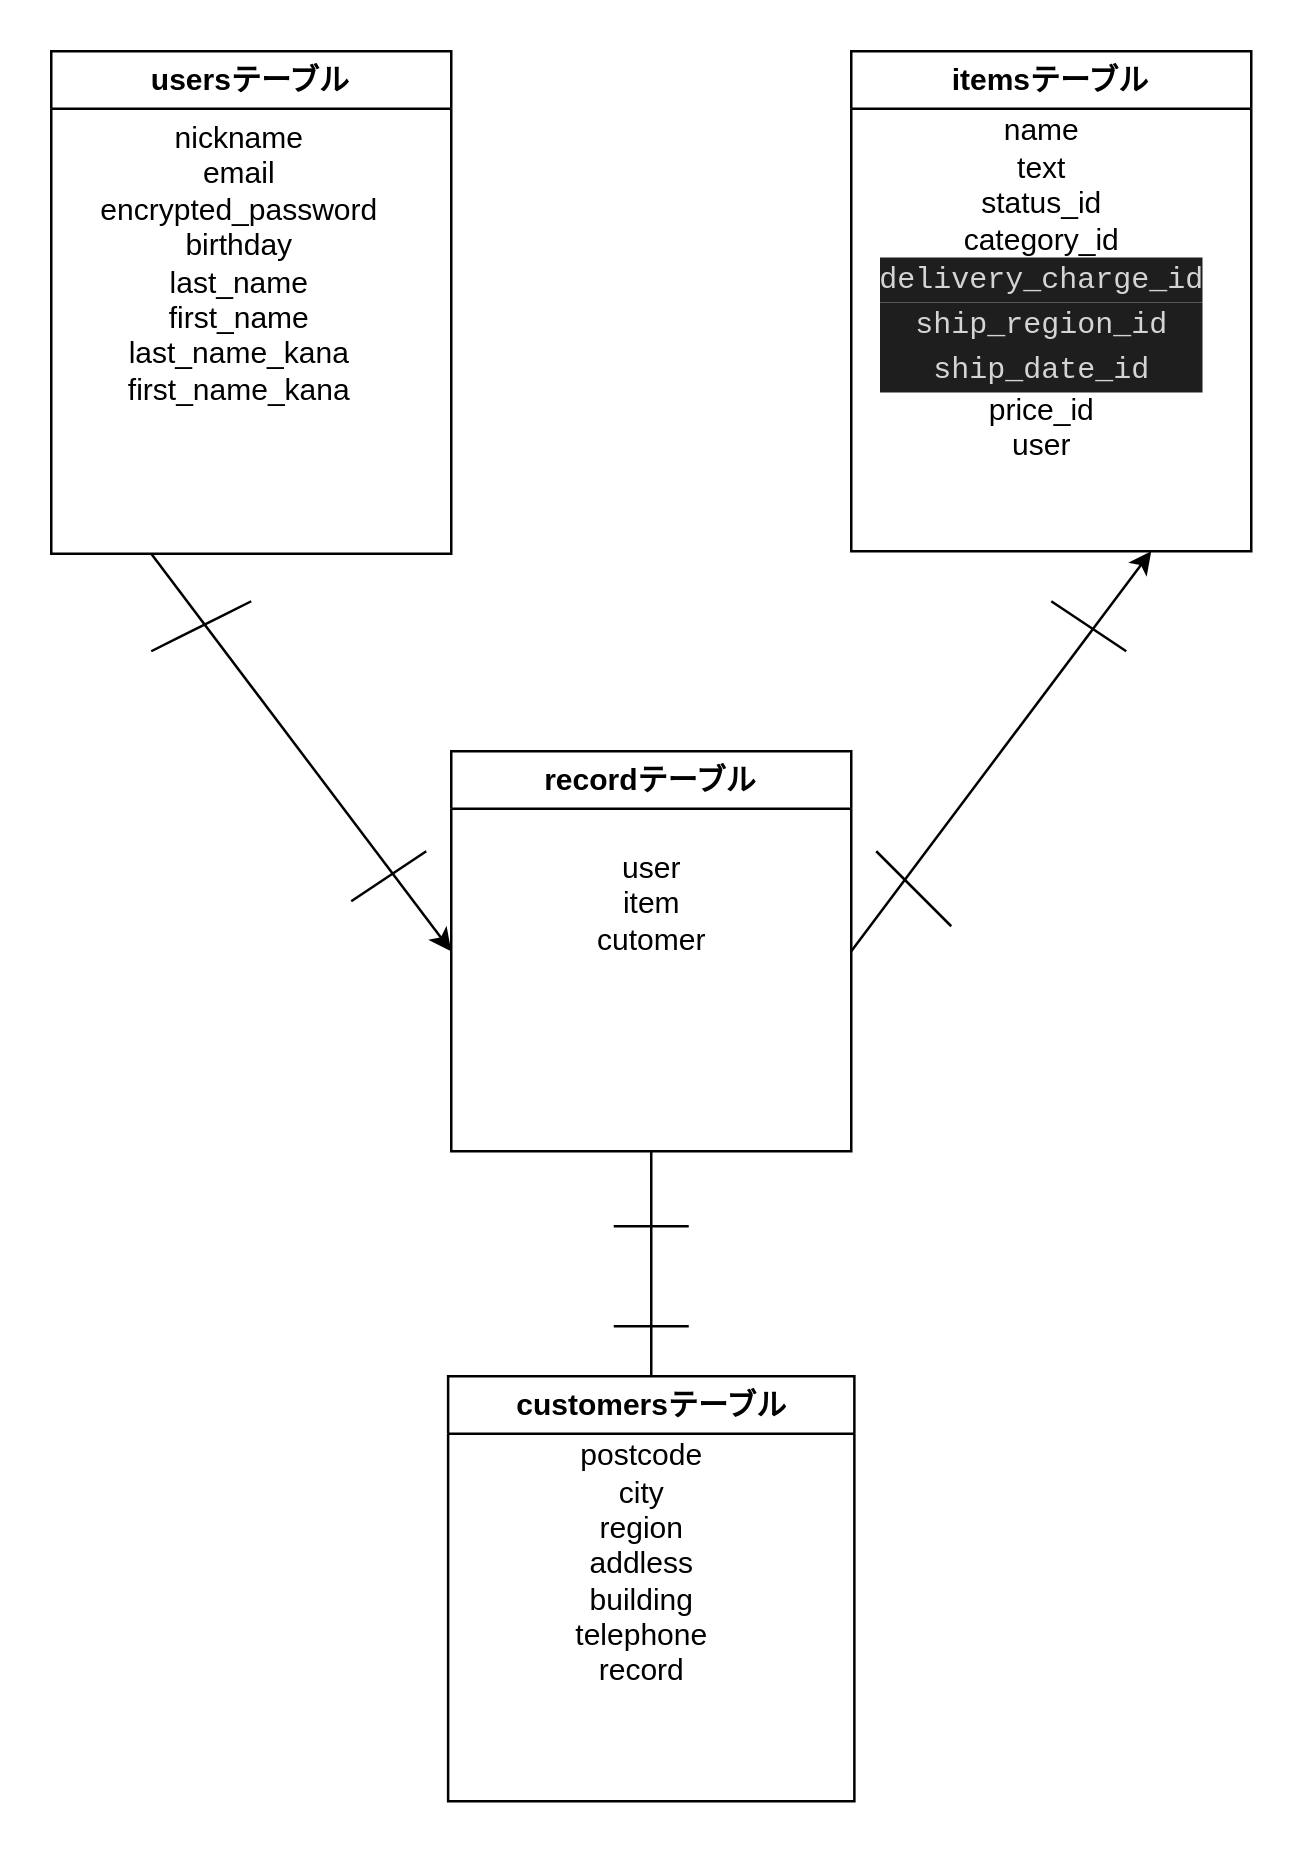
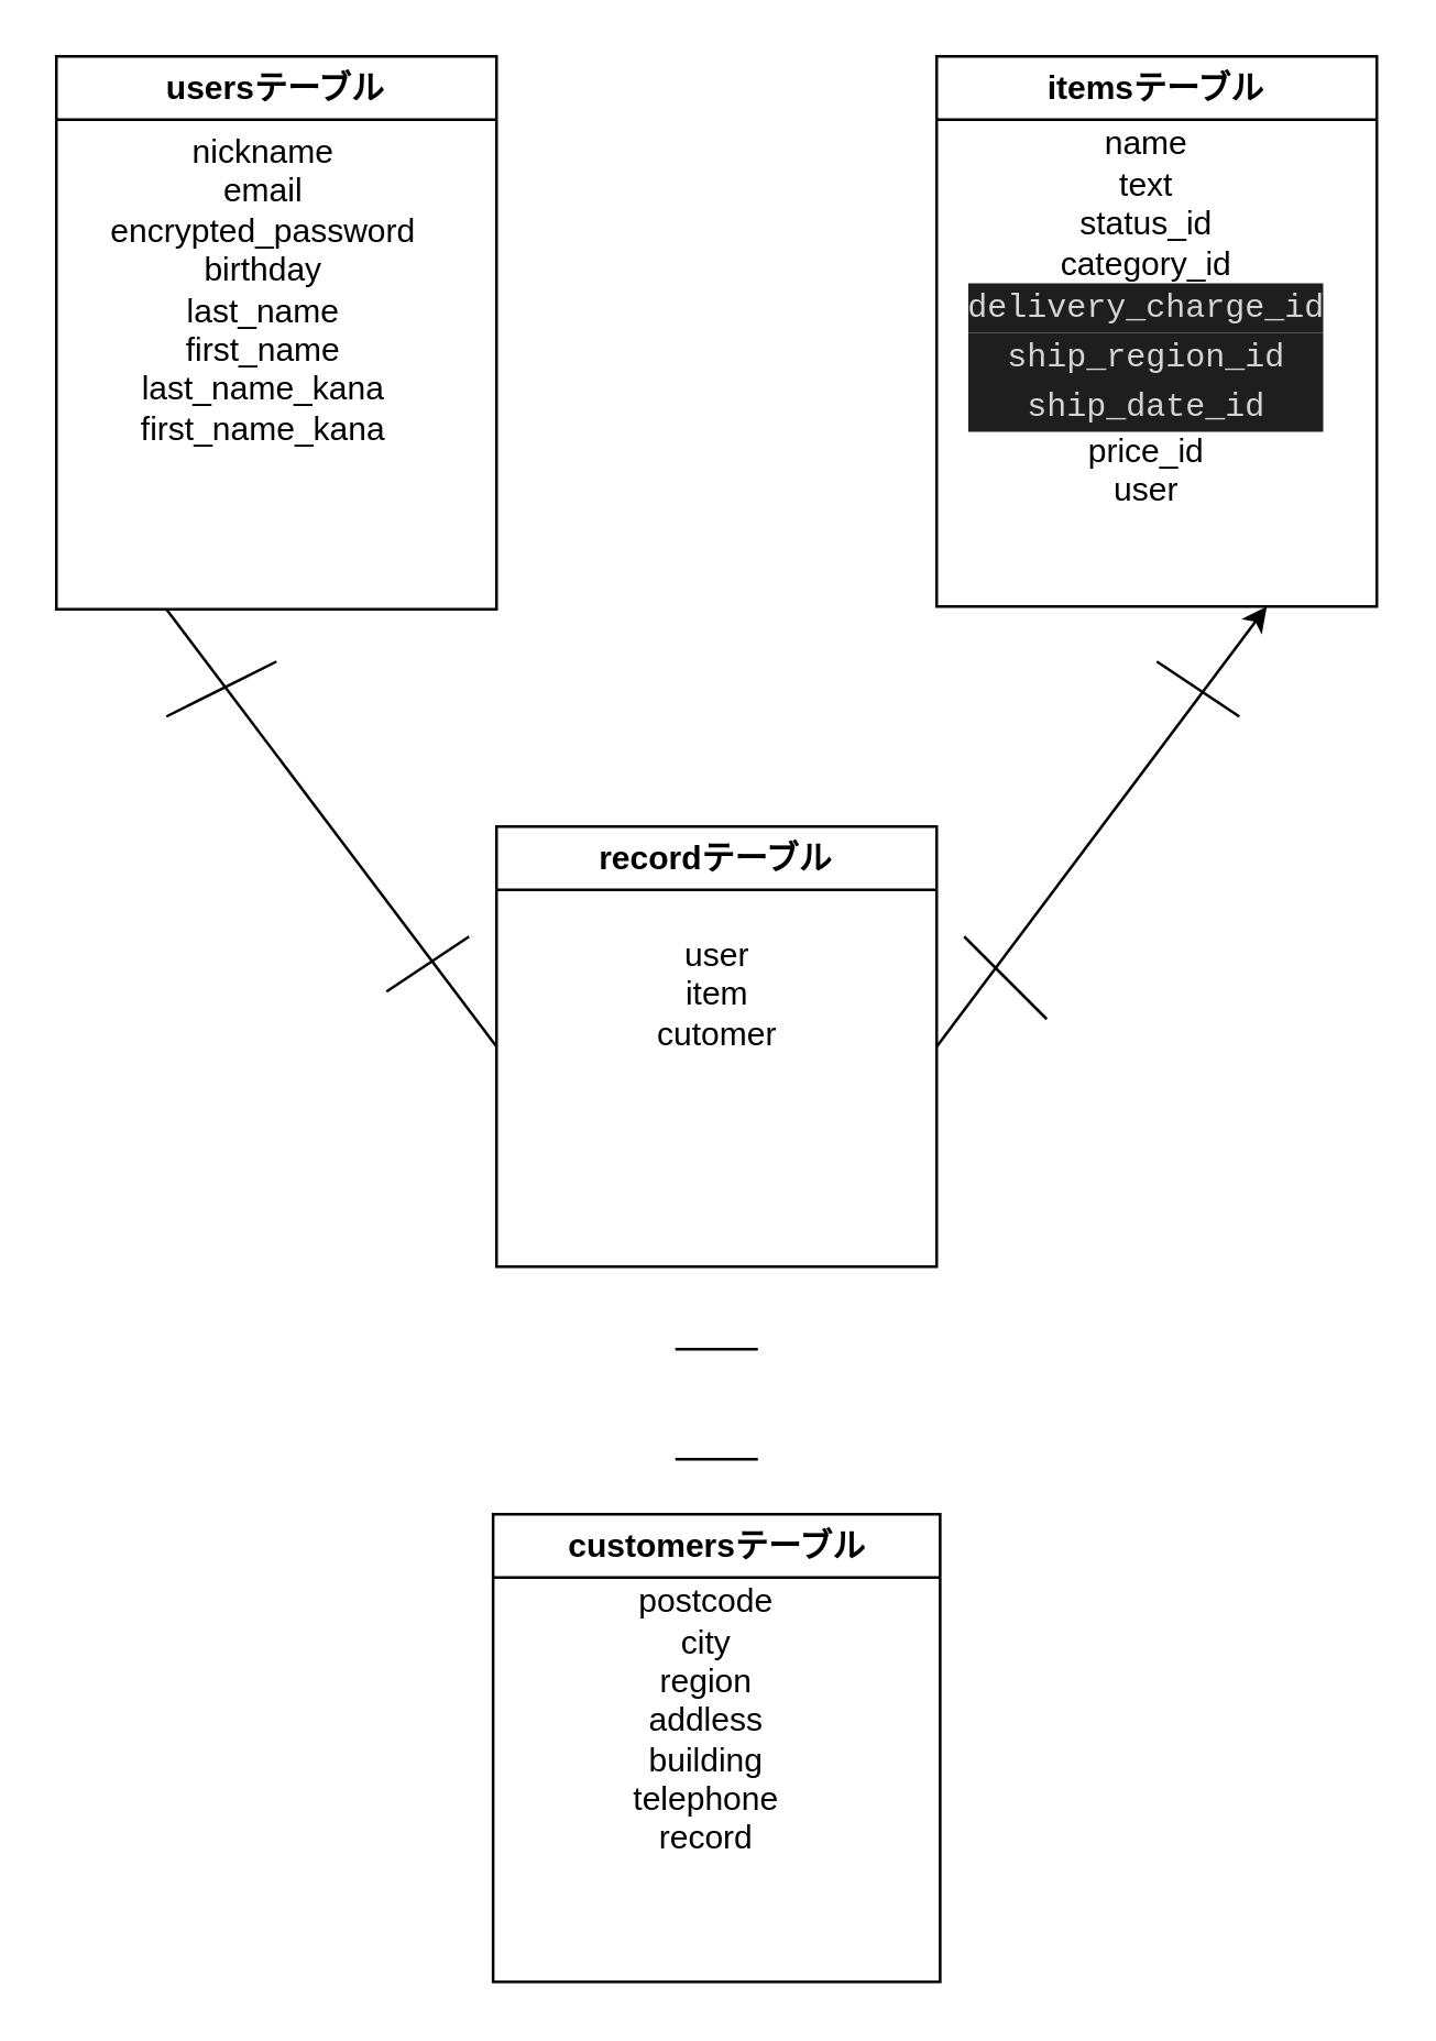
  <mxCell id="0" />
  <mxCell id="1" parent="0" />
- <mxCell id="2" style="edgeStyle=none;html=1;exitX=0.25;exitY=1;exitDx=0;exitDy=0;entryX=0;entryY=0.5;entryDx=0;entryDy=0;" parent="1" source="3" target="7" edge="1"><mxGeometry relative="1" as="geometry" /></mxCell>
+ <mxCell id="2" style="edgeStyle=none;html=1;exitX=0.25;exitY=1;exitDx=0;exitDy=0;entryX=0;entryY=0.5;entryDx=0;entryDy=0;endArrow=none;" parent="1" source="3" target="7" edge="1"><mxGeometry relative="1" as="geometry" /></mxCell>
  <mxCell id="3" value="usersテーブル" style="swimlane;whiteSpace=wrap;html=1;" parent="1" vertex="1"><mxGeometry x="20" y="20" width="160" height="201" as="geometry" /></mxCell>
  <mxCell id="4" value="nickname&lt;br&gt;email&lt;br&gt;encrypted_password&lt;br&gt;birthday&lt;br&gt;last_name&lt;br&gt;first_name&lt;br&gt;last_name_kana&lt;br&gt;first_name_kana" style="text;html=1;align=center;verticalAlign=middle;resizable=0;points=[];autosize=1;strokeColor=none;fillColor=none;" parent="3" vertex="1"><mxGeometry x="10" y="20" width="130" height="130" as="geometry" /></mxCell>
  <mxCell id="5" value="itemsテーブル" style="swimlane;whiteSpace=wrap;html=1;" parent="1" vertex="1"><mxGeometry x="340" y="20" width="160" height="200" as="geometry" /></mxCell>
  <mxCell id="6" value="name&lt;br&gt;text&lt;br&gt;status_id&lt;br&gt;category_id&lt;br&gt;&lt;div style=&quot;color: rgb(212, 212, 212); background-color: rgb(30, 30, 30); font-family: Menlo, Monaco, &amp;quot;Courier New&amp;quot;, monospace; line-height: 18px;&quot;&gt;delivery_charge_id&lt;/div&gt;&lt;div style=&quot;color: rgb(212, 212, 212); background-color: rgb(30, 30, 30); font-family: Menlo, Monaco, &amp;quot;Courier New&amp;quot;, monospace; line-height: 18px;&quot;&gt;&lt;div style=&quot;line-height: 18px;&quot;&gt;ship_region_id&lt;/div&gt;&lt;div style=&quot;line-height: 18px;&quot;&gt;&lt;div style=&quot;line-height: 18px;&quot;&gt;ship_date_id&lt;/div&gt;&lt;/div&gt;&lt;/div&gt;price_id&lt;br&gt;user" style="text;html=1;align=center;verticalAlign=middle;resizable=0;points=[];autosize=1;strokeColor=none;fillColor=none;" parent="5" vertex="1"><mxGeometry x="1" y="20" width="150" height="150" as="geometry" /></mxCell>
  <mxCell id="7" value="recordテーブル" style="swimlane;whiteSpace=wrap;html=1;" parent="1" vertex="1"><mxGeometry x="180" y="300" width="160" height="160" as="geometry" /></mxCell>
  <mxCell id="8" value="user&lt;br&gt;item&lt;br&gt;cutomer&lt;br&gt;" style="text;html=1;align=center;verticalAlign=middle;resizable=0;points=[];autosize=1;strokeColor=none;fillColor=none;" parent="7" vertex="1"><mxGeometry x="45" y="31" width="70" height="60" as="geometry" /></mxCell>
  <mxCell id="9" value="&lt;br&gt;" style="text;html=1;align=center;verticalAlign=middle;resizable=0;points=[];autosize=1;strokeColor=none;fillColor=none;" vertex="1" parent="7"><mxGeometry x="65" y="70" width="20" height="30" as="geometry" /></mxCell>
  <mxCell id="10" value="customersテーブル" style="swimlane;whiteSpace=wrap;html=1;startSize=23;" parent="1" vertex="1"><mxGeometry x="178.75" y="550" width="162.5" height="170" as="geometry" /></mxCell>
  <mxCell id="11" value="postcode&lt;br&gt;city&lt;br&gt;region&lt;br&gt;addless&lt;br&gt;building&lt;br&gt;telephone&lt;br&gt;&lt;span style=&quot;background-color: initial;&quot;&gt;record&lt;/span&gt;" style="text;html=1;align=center;verticalAlign=middle;resizable=0;points=[];autosize=1;strokeColor=none;fillColor=none;" parent="10" vertex="1"><mxGeometry x="37.5" y="20" width="80" height="110" as="geometry" /></mxCell>
  <mxCell id="12" value="" style="endArrow=classic;html=1;entryX=0.75;entryY=1;entryDx=0;entryDy=0;exitX=1;exitY=0.5;exitDx=0;exitDy=0;" parent="1" source="7" target="5" edge="1"><mxGeometry width="50" height="50" relative="1" as="geometry"><mxPoint x="350" y="370" as="sourcePoint" /><mxPoint x="440" y="250" as="targetPoint" /></mxGeometry></mxCell>
  <mxCell id="13" value="" style="endArrow=none;html=1;elbow=vertical;" parent="1" edge="1"><mxGeometry width="50" height="50" relative="1" as="geometry"><mxPoint x="245" y="490" as="sourcePoint" /><mxPoint x="275" y="490" as="targetPoint" /></mxGeometry></mxCell>
  <mxCell id="14" value="" style="endArrow=none;html=1;elbow=vertical;" parent="1" edge="1"><mxGeometry width="50" height="50" relative="1" as="geometry"><mxPoint x="60" y="260" as="sourcePoint" /><mxPoint x="100" y="240" as="targetPoint" /><Array as="points"><mxPoint x="80" y="250" /></Array></mxGeometry></mxCell>
  <mxCell id="15" value="" style="endArrow=none;html=1;elbow=vertical;" parent="1" edge="1"><mxGeometry width="50" height="50" relative="1" as="geometry"><mxPoint x="245" y="530" as="sourcePoint" /><mxPoint x="275" y="530" as="targetPoint" /></mxGeometry></mxCell>
  <mxCell id="16" value="" style="endArrow=none;html=1;elbow=vertical;" parent="1" edge="1"><mxGeometry width="50" height="50" relative="1" as="geometry"><mxPoint x="450" y="260" as="sourcePoint" /><mxPoint x="420" y="240" as="targetPoint" /><Array as="points" /></mxGeometry></mxCell>
  <mxCell id="17" value="" style="endArrow=none;html=1;elbow=vertical;" parent="1" edge="1"><mxGeometry width="50" height="50" relative="1" as="geometry"><mxPoint x="140" y="360" as="sourcePoint" /><mxPoint x="170" y="340" as="targetPoint" /><Array as="points" /></mxGeometry></mxCell>
- <mxCell id="18" value="" style="endArrow=none;html=1;elbow=vertical;entryX=0.5;entryY=1;entryDx=0;entryDy=0;exitX=0.5;exitY=0;exitDx=0;exitDy=0;" parent="1" source="10" target="7" edge="1"><mxGeometry width="50" height="50" relative="1" as="geometry"><mxPoint x="260" y="540" as="sourcePoint" /><mxPoint x="310" y="390" as="targetPoint" /></mxGeometry></mxCell>
  <mxCell id="19" value="" style="endArrow=none;html=1;elbow=vertical;" parent="1" edge="1"><mxGeometry width="50" height="50" relative="1" as="geometry"><mxPoint x="350" y="340" as="sourcePoint" /><mxPoint x="380" y="370" as="targetPoint" /></mxGeometry></mxCell>
